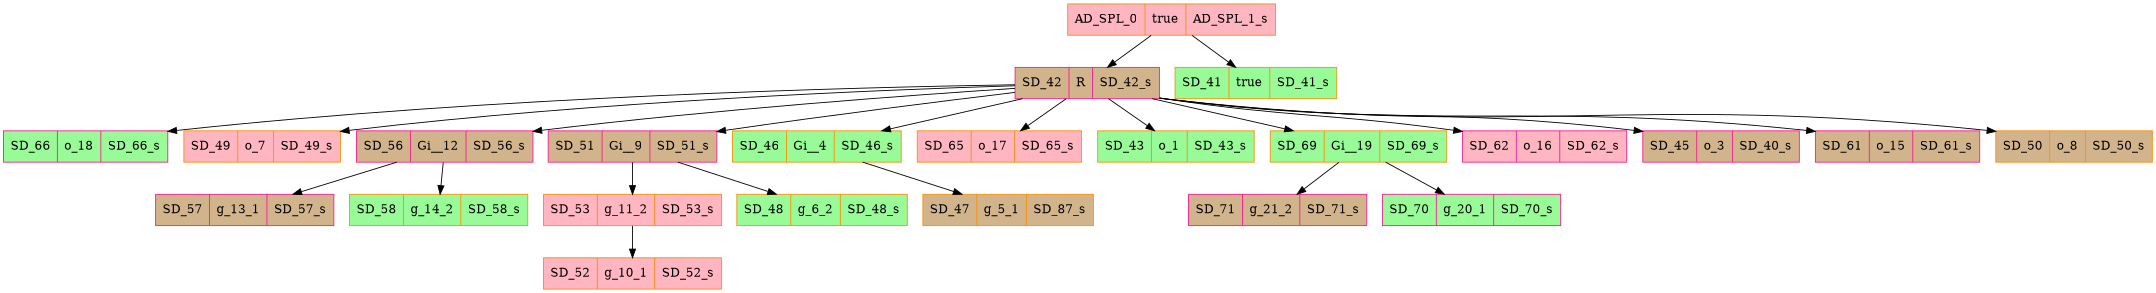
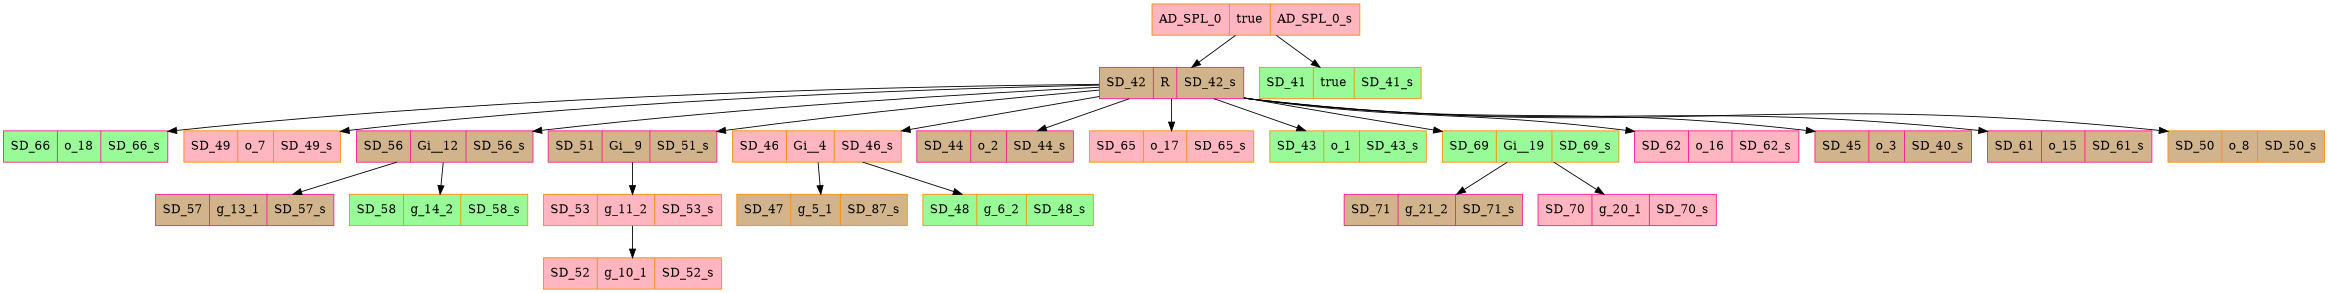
  digraph {
    node [color=darkorange fillcolor=tan shape=record style=filled]
-   n1 [fillcolor=lightpink label="{{AD_SPL_0|true|AD_SPL_1_s}}"]
+   n1 [fillcolor=lightpink label="{{AD_SPL_0|true|AD_SPL_0_s}}"]
    n2 [color=deeppink label="{{SD_42|R|SD_42_s}}"]
    n3 [fillcolor=palegreen label="{{SD_41|true|SD_41_s}}"]
    n4 [color=deeppink fillcolor=palegreen label="{{SD_66|o_18|SD_66_s}}"]
    n5 [fillcolor=lightpink label="{{SD_49|o_7|SD_49_s}}"]
    n6 [color=deeppink label="{{SD_56|Gi__12|SD_56_s}}"]
    n7 [color=deeppink label="{{SD_51|Gi__9|SD_51_s}}"]
-   n8 [fillcolor=palegreen label="{{SD_46|Gi__4|SD_46_s}}"]
+   n8 [fillcolor=lightpink label="{{SD_46|Gi__4|SD_46_s}}"]
+   n9 [color=deeppink label="{{SD_44|o_2|SD_44_s}}"]
    n10 [fillcolor=lightpink label="{{SD_65|o_17|SD_65_s}}"]
    n11 [fillcolor=palegreen label="{{SD_43|o_1|SD_43_s}}"]
    n12 [fillcolor=palegreen label="{{SD_69|Gi__19|SD_69_s}}"]
    n13 [color=deeppink fillcolor=lightpink label="{{SD_62|o_16|SD_62_s}}"]
    n14 [color=deeppink label="{{SD_45|o_3|SD_40_s}}"]
    n15 [color=deeppink label="{{SD_61|o_15|SD_61_s}}"]
    n16 [label="{{SD_50|o_8|SD_50_s}}"]
    n17 [color=deeppink label="{{SD_57|g_13_1|SD_57_s}}"]
    n18 [fillcolor=palegreen label="{{SD_58|g_14_2|SD_58_s}}"]
    n19 [fillcolor=lightpink label="{{SD_53|g_11_2|SD_53_s}}"]
    n20 [label="{{SD_47|g_5_1|SD_87_s}}"]
    n21 [fillcolor=palegreen label="{{SD_48|g_6_2|SD_48_s}}"]
    n22 [color=deeppink label="{{SD_71|g_21_2|SD_71_s}}"]
-   n23 [color=deeppink fillcolor=palegreen label="{{SD_70|g_20_1|SD_70_s}}"]
+   n23 [color=deeppink fillcolor=lightpink label="{{SD_70|g_20_1|SD_70_s}}"]
    n24 [fillcolor=lightpink label="{{SD_52|g_10_1|SD_52_s}}"]
    n1 -> n2
    n1 -> n3
    n2 -> n4
    n2 -> n5
    n2 -> n6
    n2 -> n7
    n2 -> n8
+   n2 -> n9
    n2 -> n10
    n2 -> n11
    n2 -> n12
    n2 -> n13
    n2 -> n14
    n2 -> n15
    n2 -> n16
    n6 -> n17
    n6 -> n18
    n7 -> n19
    n8 -> n20
-   n7 -> n21
+   n8 -> n21
    n12 -> n22
    n12 -> n23
    n19 -> n24
  }
